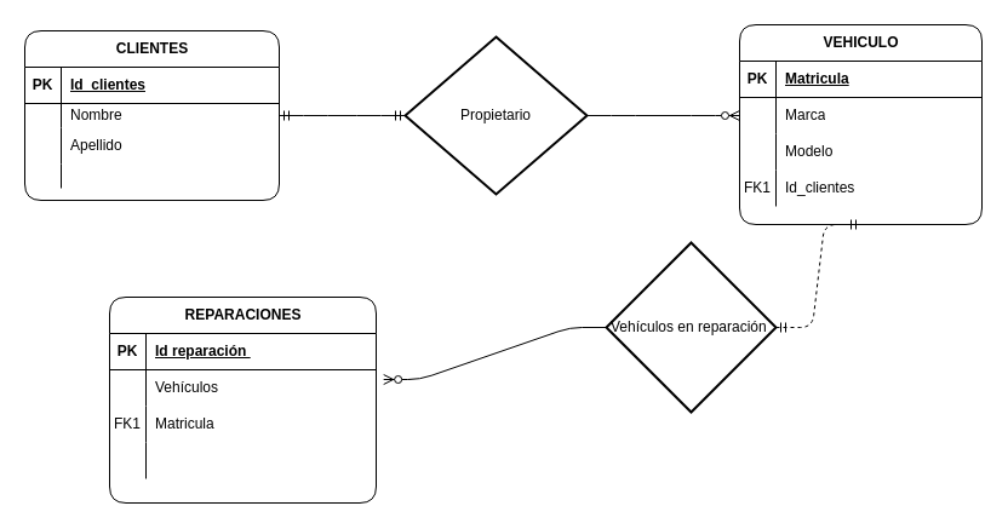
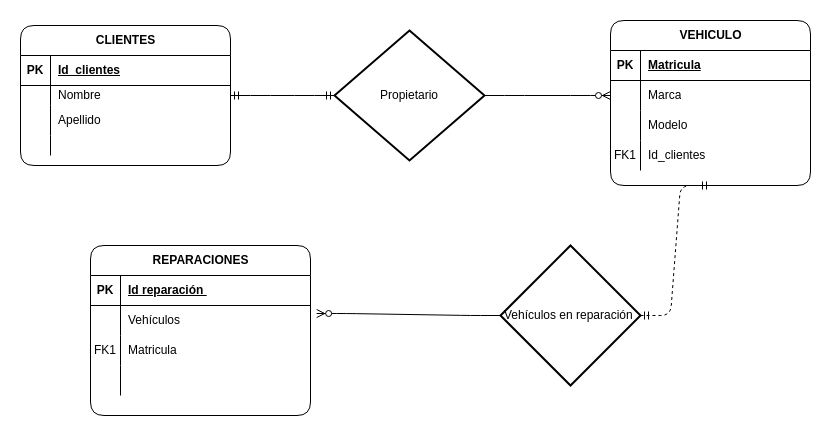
  <mxCell id="0" />
  <mxCell id="1" parent="0" />
  <mxCell id="2" value="CLIENTES" style="shape=table;startSize=30;container=1;collapsible=1;childLayout=tableLayout;fixedRows=1;rowLines=0;fontStyle=1;align=center;resizeLast=1;html=1;labelBackgroundColor=none;rounded=1;" vertex="1" parent="1"><mxGeometry x="20" y="25" width="210" height="140" as="geometry" /></mxCell>
  <mxCell id="3" value="" style="shape=tableRow;horizontal=0;startSize=0;swimlaneHead=0;swimlaneBody=0;fillColor=none;collapsible=0;dropTarget=0;points=[[0,0.5],[1,0.5]];portConstraint=eastwest;top=0;left=0;right=0;bottom=1;labelBackgroundColor=none;rounded=1;" vertex="1" parent="2"><mxGeometry y="30" width="210" height="30" as="geometry" /></mxCell>
  <mxCell id="4" value="PK" style="shape=partialRectangle;connectable=0;fillColor=none;top=0;left=0;bottom=0;right=0;fontStyle=1;overflow=hidden;whiteSpace=wrap;html=1;labelBackgroundColor=none;rounded=1;" vertex="1" parent="3"><mxGeometry width="30" height="30" as="geometry"><mxRectangle width="30" height="30" as="alternateBounds" /></mxGeometry></mxCell>
  <mxCell id="5" value="Id_clientes" style="shape=partialRectangle;connectable=0;fillColor=none;top=0;left=0;bottom=0;right=0;align=left;spacingLeft=6;fontStyle=5;overflow=hidden;whiteSpace=wrap;html=1;labelBackgroundColor=none;rounded=1;" vertex="1" parent="3"><mxGeometry x="30" width="180" height="30" as="geometry"><mxRectangle width="180" height="30" as="alternateBounds" /></mxGeometry></mxCell>
  <mxCell id="6" value="" style="shape=tableRow;horizontal=0;startSize=0;swimlaneHead=0;swimlaneBody=0;fillColor=none;collapsible=0;dropTarget=0;points=[[0,0.5],[1,0.5]];portConstraint=eastwest;top=0;left=0;right=0;bottom=0;labelBackgroundColor=none;rounded=1;" vertex="1" parent="2"><mxGeometry y="60" width="210" height="20" as="geometry" /></mxCell>
  <mxCell id="7" value="" style="shape=partialRectangle;connectable=0;fillColor=none;top=0;left=0;bottom=0;right=0;editable=1;overflow=hidden;whiteSpace=wrap;html=1;labelBackgroundColor=none;rounded=1;" vertex="1" parent="6"><mxGeometry width="30" height="20" as="geometry"><mxRectangle width="30" height="20" as="alternateBounds" /></mxGeometry></mxCell>
  <mxCell id="8" value="Nombre&lt;div&gt;&lt;br&gt;&lt;/div&gt;" style="shape=partialRectangle;connectable=0;fillColor=none;top=0;left=0;bottom=0;right=0;align=left;spacingLeft=6;overflow=hidden;whiteSpace=wrap;html=1;labelBackgroundColor=none;rounded=1;" vertex="1" parent="6"><mxGeometry x="30" width="180" height="20" as="geometry"><mxRectangle width="180" height="20" as="alternateBounds" /></mxGeometry></mxCell>
  <mxCell id="9" value="" style="shape=tableRow;horizontal=0;startSize=0;swimlaneHead=0;swimlaneBody=0;fillColor=none;collapsible=0;dropTarget=0;points=[[0,0.5],[1,0.5]];portConstraint=eastwest;top=0;left=0;right=0;bottom=0;labelBackgroundColor=none;rounded=1;" vertex="1" parent="2"><mxGeometry y="80" width="210" height="30" as="geometry" /></mxCell>
  <mxCell id="10" value="" style="shape=partialRectangle;connectable=0;fillColor=none;top=0;left=0;bottom=0;right=0;editable=1;overflow=hidden;whiteSpace=wrap;html=1;labelBackgroundColor=none;rounded=1;" vertex="1" parent="9"><mxGeometry width="30" height="30" as="geometry"><mxRectangle width="30" height="30" as="alternateBounds" /></mxGeometry></mxCell>
  <mxCell id="11" value="Apellido" style="shape=partialRectangle;connectable=0;fillColor=none;top=0;left=0;bottom=0;right=0;align=left;spacingLeft=6;overflow=hidden;whiteSpace=wrap;html=1;labelBackgroundColor=none;rounded=1;" vertex="1" parent="9"><mxGeometry x="30" width="180" height="30" as="geometry"><mxRectangle width="180" height="30" as="alternateBounds" /></mxGeometry></mxCell>
  <mxCell id="12" value="" style="shape=tableRow;horizontal=0;startSize=0;swimlaneHead=0;swimlaneBody=0;fillColor=none;collapsible=0;dropTarget=0;points=[[0,0.5],[1,0.5]];portConstraint=eastwest;top=0;left=0;right=0;bottom=0;labelBackgroundColor=none;rounded=1;" vertex="1" parent="2"><mxGeometry y="110" width="210" height="20" as="geometry" /></mxCell>
  <mxCell id="13" value="" style="shape=partialRectangle;connectable=0;fillColor=none;top=0;left=0;bottom=0;right=0;editable=1;overflow=hidden;whiteSpace=wrap;html=1;labelBackgroundColor=none;rounded=1;" vertex="1" parent="12"><mxGeometry width="30" height="20" as="geometry"><mxRectangle width="30" height="20" as="alternateBounds" /></mxGeometry></mxCell>
  <mxCell id="14" value="" style="shape=partialRectangle;connectable=0;fillColor=none;top=0;left=0;bottom=0;right=0;align=left;spacingLeft=6;overflow=hidden;whiteSpace=wrap;html=1;labelBackgroundColor=none;rounded=1;" vertex="1" parent="12"><mxGeometry x="30" width="180" height="20" as="geometry"><mxRectangle width="180" height="20" as="alternateBounds" /></mxGeometry></mxCell>
  <mxCell id="15" value="Propietario" style="strokeWidth=2;html=1;shape=mxgraph.flowchart.decision;whiteSpace=wrap;labelBackgroundColor=none;rounded=1;" vertex="1" parent="1"><mxGeometry x="334" y="30" width="150" height="130" as="geometry" /></mxCell>
  <mxCell id="16" value="VEHICULO" style="shape=table;startSize=30;container=1;collapsible=1;childLayout=tableLayout;fixedRows=1;rowLines=0;fontStyle=1;align=center;resizeLast=1;html=1;labelBackgroundColor=none;rounded=1;" vertex="1" parent="1"><mxGeometry x="610" y="20" width="200" height="165" as="geometry" /></mxCell>
  <mxCell id="17" value="" style="shape=tableRow;horizontal=0;startSize=0;swimlaneHead=0;swimlaneBody=0;fillColor=none;collapsible=0;dropTarget=0;points=[[0,0.5],[1,0.5]];portConstraint=eastwest;top=0;left=0;right=0;bottom=1;labelBackgroundColor=none;rounded=1;" vertex="1" parent="16"><mxGeometry y="30" width="200" height="30" as="geometry" /></mxCell>
  <mxCell id="18" value="PK" style="shape=partialRectangle;connectable=0;fillColor=none;top=0;left=0;bottom=0;right=0;fontStyle=1;overflow=hidden;whiteSpace=wrap;html=1;labelBackgroundColor=none;rounded=1;" vertex="1" parent="17"><mxGeometry width="30" height="30" as="geometry"><mxRectangle width="30" height="30" as="alternateBounds" /></mxGeometry></mxCell>
  <mxCell id="19" value="Matricula" style="shape=partialRectangle;connectable=0;fillColor=none;top=0;left=0;bottom=0;right=0;align=left;spacingLeft=6;fontStyle=5;overflow=hidden;whiteSpace=wrap;html=1;labelBackgroundColor=none;rounded=1;" vertex="1" parent="17"><mxGeometry x="30" width="170" height="30" as="geometry"><mxRectangle width="170" height="30" as="alternateBounds" /></mxGeometry></mxCell>
  <mxCell id="20" value="" style="shape=tableRow;horizontal=0;startSize=0;swimlaneHead=0;swimlaneBody=0;fillColor=none;collapsible=0;dropTarget=0;points=[[0,0.5],[1,0.5]];portConstraint=eastwest;top=0;left=0;right=0;bottom=0;labelBackgroundColor=none;rounded=1;" vertex="1" parent="16"><mxGeometry y="60" width="200" height="30" as="geometry" /></mxCell>
  <mxCell id="21" value="" style="shape=partialRectangle;connectable=0;fillColor=none;top=0;left=0;bottom=0;right=0;editable=1;overflow=hidden;whiteSpace=wrap;html=1;labelBackgroundColor=none;rounded=1;" vertex="1" parent="20"><mxGeometry width="30" height="30" as="geometry"><mxRectangle width="30" height="30" as="alternateBounds" /></mxGeometry></mxCell>
  <mxCell id="22" value="Marca" style="shape=partialRectangle;connectable=0;fillColor=none;top=0;left=0;bottom=0;right=0;align=left;spacingLeft=6;overflow=hidden;whiteSpace=wrap;html=1;labelBackgroundColor=none;rounded=1;" vertex="1" parent="20"><mxGeometry x="30" width="170" height="30" as="geometry"><mxRectangle width="170" height="30" as="alternateBounds" /></mxGeometry></mxCell>
  <mxCell id="23" value="" style="shape=tableRow;horizontal=0;startSize=0;swimlaneHead=0;swimlaneBody=0;fillColor=none;collapsible=0;dropTarget=0;points=[[0,0.5],[1,0.5]];portConstraint=eastwest;top=0;left=0;right=0;bottom=0;labelBackgroundColor=none;rounded=1;" vertex="1" parent="16"><mxGeometry y="90" width="200" height="30" as="geometry" /></mxCell>
  <mxCell id="24" value="" style="shape=partialRectangle;connectable=0;fillColor=none;top=0;left=0;bottom=0;right=0;editable=1;overflow=hidden;whiteSpace=wrap;html=1;labelBackgroundColor=none;rounded=1;" vertex="1" parent="23"><mxGeometry width="30" height="30" as="geometry"><mxRectangle width="30" height="30" as="alternateBounds" /></mxGeometry></mxCell>
  <mxCell id="25" value="Modelo" style="shape=partialRectangle;connectable=0;fillColor=none;top=0;left=0;bottom=0;right=0;align=left;spacingLeft=6;overflow=hidden;whiteSpace=wrap;html=1;labelBackgroundColor=none;rounded=1;" vertex="1" parent="23"><mxGeometry x="30" width="170" height="30" as="geometry"><mxRectangle width="170" height="30" as="alternateBounds" /></mxGeometry></mxCell>
  <mxCell id="26" value="" style="shape=tableRow;horizontal=0;startSize=0;swimlaneHead=0;swimlaneBody=0;fillColor=none;collapsible=0;dropTarget=0;points=[[0,0.5],[1,0.5]];portConstraint=eastwest;top=0;left=0;right=0;bottom=0;labelBackgroundColor=none;rounded=1;" vertex="1" parent="16"><mxGeometry y="120" width="200" height="30" as="geometry" /></mxCell>
  <mxCell id="27" value="FK1" style="shape=partialRectangle;connectable=0;fillColor=none;top=0;left=0;bottom=0;right=0;editable=1;overflow=hidden;whiteSpace=wrap;html=1;labelBackgroundColor=none;rounded=1;" vertex="1" parent="26"><mxGeometry width="30" height="30" as="geometry"><mxRectangle width="30" height="30" as="alternateBounds" /></mxGeometry></mxCell>
  <mxCell id="28" value="Id_clientes" style="shape=partialRectangle;connectable=0;fillColor=none;top=0;left=0;bottom=0;right=0;align=left;spacingLeft=6;overflow=hidden;whiteSpace=wrap;html=1;labelBackgroundColor=none;rounded=1;" vertex="1" parent="26"><mxGeometry x="30" width="170" height="30" as="geometry"><mxRectangle width="170" height="30" as="alternateBounds" /></mxGeometry></mxCell>
- <mxCell id="29" value="Vehículos en reparación&amp;nbsp;" style="strokeWidth=2;html=1;shape=mxgraph.flowchart.decision;whiteSpace=wrap;labelBackgroundColor=none;rounded=1;" vertex="1" parent="1"><mxGeometry x="500" y="200" width="140" height="140" as="geometry" /></mxCell>
+ <mxCell id="29" value="Vehículos en reparación&amp;nbsp;" style="strokeWidth=2;html=1;shape=mxgraph.flowchart.decision;whiteSpace=wrap;labelBackgroundColor=none;rounded=1;" vertex="1" parent="1"><mxGeometry x="500" y="245" width="140" height="140" as="geometry" /></mxCell>
  <mxCell id="30" value="REPARACIONES" style="shape=table;startSize=30;container=1;collapsible=1;childLayout=tableLayout;fixedRows=1;rowLines=0;fontStyle=1;align=center;resizeLast=1;html=1;labelBackgroundColor=none;rounded=1;" vertex="1" parent="1"><mxGeometry x="90" y="245" width="220" height="170" as="geometry" /></mxCell>
  <mxCell id="31" value="" style="shape=tableRow;horizontal=0;startSize=0;swimlaneHead=0;swimlaneBody=0;fillColor=none;collapsible=0;dropTarget=0;points=[[0,0.5],[1,0.5]];portConstraint=eastwest;top=0;left=0;right=0;bottom=1;labelBackgroundColor=none;rounded=1;" vertex="1" parent="30"><mxGeometry y="30" width="220" height="30" as="geometry" /></mxCell>
  <mxCell id="32" value="PK" style="shape=partialRectangle;connectable=0;fillColor=none;top=0;left=0;bottom=0;right=0;fontStyle=1;overflow=hidden;whiteSpace=wrap;html=1;labelBackgroundColor=none;rounded=1;" vertex="1" parent="31"><mxGeometry width="30" height="30" as="geometry"><mxRectangle width="30" height="30" as="alternateBounds" /></mxGeometry></mxCell>
  <mxCell id="33" value="Id reparación&amp;nbsp;" style="shape=partialRectangle;connectable=0;fillColor=none;top=0;left=0;bottom=0;right=0;align=left;spacingLeft=6;fontStyle=5;overflow=hidden;whiteSpace=wrap;html=1;labelBackgroundColor=none;rounded=1;" vertex="1" parent="31"><mxGeometry x="30" width="190" height="30" as="geometry"><mxRectangle width="190" height="30" as="alternateBounds" /></mxGeometry></mxCell>
  <mxCell id="34" value="" style="shape=tableRow;horizontal=0;startSize=0;swimlaneHead=0;swimlaneBody=0;fillColor=none;collapsible=0;dropTarget=0;points=[[0,0.5],[1,0.5]];portConstraint=eastwest;top=0;left=0;right=0;bottom=0;labelBackgroundColor=none;rounded=1;" vertex="1" parent="30"><mxGeometry y="60" width="220" height="30" as="geometry" /></mxCell>
  <mxCell id="35" value="" style="shape=partialRectangle;connectable=0;fillColor=none;top=0;left=0;bottom=0;right=0;editable=1;overflow=hidden;whiteSpace=wrap;html=1;labelBackgroundColor=none;rounded=1;" vertex="1" parent="34"><mxGeometry width="30" height="30" as="geometry"><mxRectangle width="30" height="30" as="alternateBounds" /></mxGeometry></mxCell>
  <mxCell id="36" value="Vehículos&amp;nbsp;" style="shape=partialRectangle;connectable=0;fillColor=none;top=0;left=0;bottom=0;right=0;align=left;spacingLeft=6;overflow=hidden;whiteSpace=wrap;html=1;labelBackgroundColor=none;rounded=1;" vertex="1" parent="34"><mxGeometry x="30" width="190" height="30" as="geometry"><mxRectangle width="190" height="30" as="alternateBounds" /></mxGeometry></mxCell>
  <mxCell id="37" value="" style="shape=tableRow;horizontal=0;startSize=0;swimlaneHead=0;swimlaneBody=0;fillColor=none;collapsible=0;dropTarget=0;points=[[0,0.5],[1,0.5]];portConstraint=eastwest;top=0;left=0;right=0;bottom=0;labelBackgroundColor=none;rounded=1;" vertex="1" parent="30"><mxGeometry y="90" width="220" height="30" as="geometry" /></mxCell>
  <mxCell id="38" value="FK1" style="shape=partialRectangle;connectable=0;fillColor=none;top=0;left=0;bottom=0;right=0;editable=1;overflow=hidden;whiteSpace=wrap;html=1;labelBackgroundColor=none;rounded=1;" vertex="1" parent="37"><mxGeometry width="30" height="30" as="geometry"><mxRectangle width="30" height="30" as="alternateBounds" /></mxGeometry></mxCell>
  <mxCell id="39" value="Matricula" style="shape=partialRectangle;connectable=0;fillColor=none;top=0;left=0;bottom=0;right=0;align=left;spacingLeft=6;overflow=hidden;whiteSpace=wrap;html=1;labelBackgroundColor=none;rounded=1;" vertex="1" parent="37"><mxGeometry x="30" width="190" height="30" as="geometry"><mxRectangle width="190" height="30" as="alternateBounds" /></mxGeometry></mxCell>
  <mxCell id="40" value="" style="shape=tableRow;horizontal=0;startSize=0;swimlaneHead=0;swimlaneBody=0;fillColor=none;collapsible=0;dropTarget=0;points=[[0,0.5],[1,0.5]];portConstraint=eastwest;top=0;left=0;right=0;bottom=0;labelBackgroundColor=none;rounded=1;" vertex="1" parent="30"><mxGeometry y="120" width="220" height="30" as="geometry" /></mxCell>
  <mxCell id="41" value="" style="shape=partialRectangle;connectable=0;fillColor=none;top=0;left=0;bottom=0;right=0;editable=1;overflow=hidden;whiteSpace=wrap;html=1;labelBackgroundColor=none;rounded=1;" vertex="1" parent="40"><mxGeometry width="30" height="30" as="geometry"><mxRectangle width="30" height="30" as="alternateBounds" /></mxGeometry></mxCell>
  <mxCell id="42" value="" style="shape=partialRectangle;connectable=0;fillColor=none;top=0;left=0;bottom=0;right=0;align=left;spacingLeft=6;overflow=hidden;whiteSpace=wrap;html=1;labelBackgroundColor=none;rounded=1;" vertex="1" parent="40"><mxGeometry x="30" width="190" height="30" as="geometry"><mxRectangle width="190" height="30" as="alternateBounds" /></mxGeometry></mxCell>
  <mxCell id="43" value="" style="edgeStyle=entityRelationEdgeStyle;fontSize=12;html=1;endArrow=ERmandOne;startArrow=ERmandOne;rounded=1;exitX=1;exitY=0.5;exitDx=0;exitDy=0;entryX=0;entryY=0.5;entryDx=0;entryDy=0;entryPerimeter=0;labelBackgroundColor=none;fontColor=default;" edge="1" parent="1" source="6" target="15"><mxGeometry width="100" height="100" relative="1" as="geometry"><mxPoint x="370" y="185" as="sourcePoint" /><mxPoint x="220" y="95" as="targetPoint" /><Array as="points"><mxPoint x="270" y="105" /></Array></mxGeometry></mxCell>
  <mxCell id="44" value="" style="edgeStyle=entityRelationEdgeStyle;fontSize=12;html=1;endArrow=ERzeroToMany;endFill=1;rounded=1;entryX=0;entryY=0.5;entryDx=0;entryDy=0;exitX=1;exitY=0.5;exitDx=0;exitDy=0;exitPerimeter=0;labelBackgroundColor=none;fontColor=default;" edge="1" parent="1" source="15" target="20"><mxGeometry width="100" height="100" relative="1" as="geometry"><mxPoint x="370" y="285" as="sourcePoint" /><mxPoint x="470" y="185" as="targetPoint" /></mxGeometry></mxCell>
  <mxCell id="45" value="" style="edgeStyle=entityRelationEdgeStyle;fontSize=12;html=1;endArrow=ERmandOne;startArrow=ERmandOne;rounded=1;entryX=0.5;entryY=1;entryDx=0;entryDy=0;exitX=1;exitY=0.5;exitDx=0;exitDy=0;exitPerimeter=0;labelBackgroundColor=none;fontColor=default;dashed=1;" edge="1" parent="1" source="29" target="16"><mxGeometry width="100" height="100" relative="1" as="geometry"><mxPoint x="370" y="285" as="sourcePoint" /><mxPoint x="470" y="185" as="targetPoint" /><Array as="points"><mxPoint x="760" y="225" /><mxPoint x="740" y="275" /></Array></mxGeometry></mxCell>
  <mxCell id="46" value="" style="edgeStyle=entityRelationEdgeStyle;fontSize=12;html=1;endArrow=ERzeroToMany;endFill=1;rounded=1;exitX=0;exitY=0.5;exitDx=0;exitDy=0;exitPerimeter=0;entryX=1.028;entryY=0.267;entryDx=0;entryDy=0;entryPerimeter=0;labelBackgroundColor=none;fontColor=default;" edge="1" parent="1" source="29" target="34"><mxGeometry width="100" height="100" relative="1" as="geometry"><mxPoint x="370" y="285" as="sourcePoint" /><mxPoint x="470" y="185" as="targetPoint" /></mxGeometry></mxCell>
